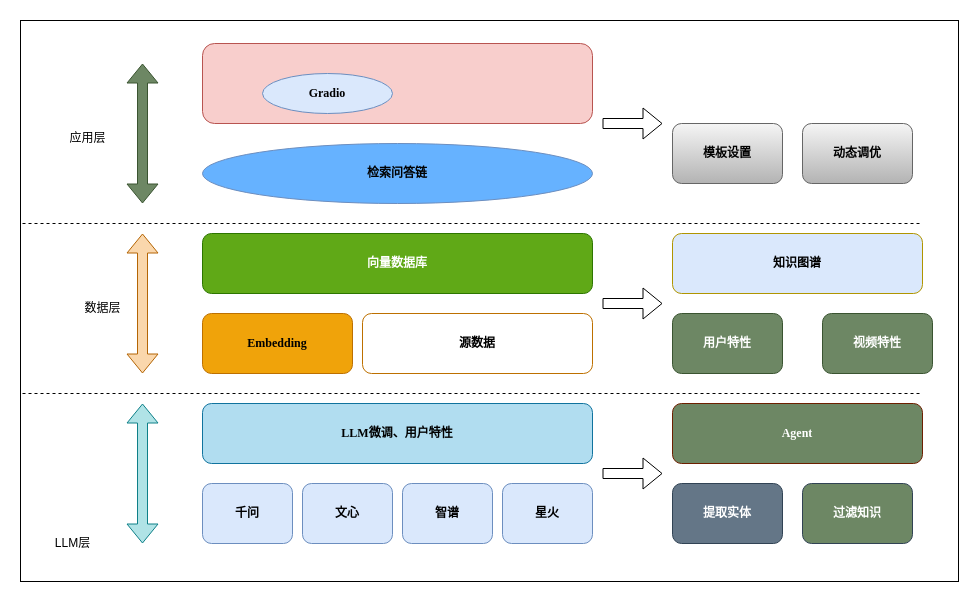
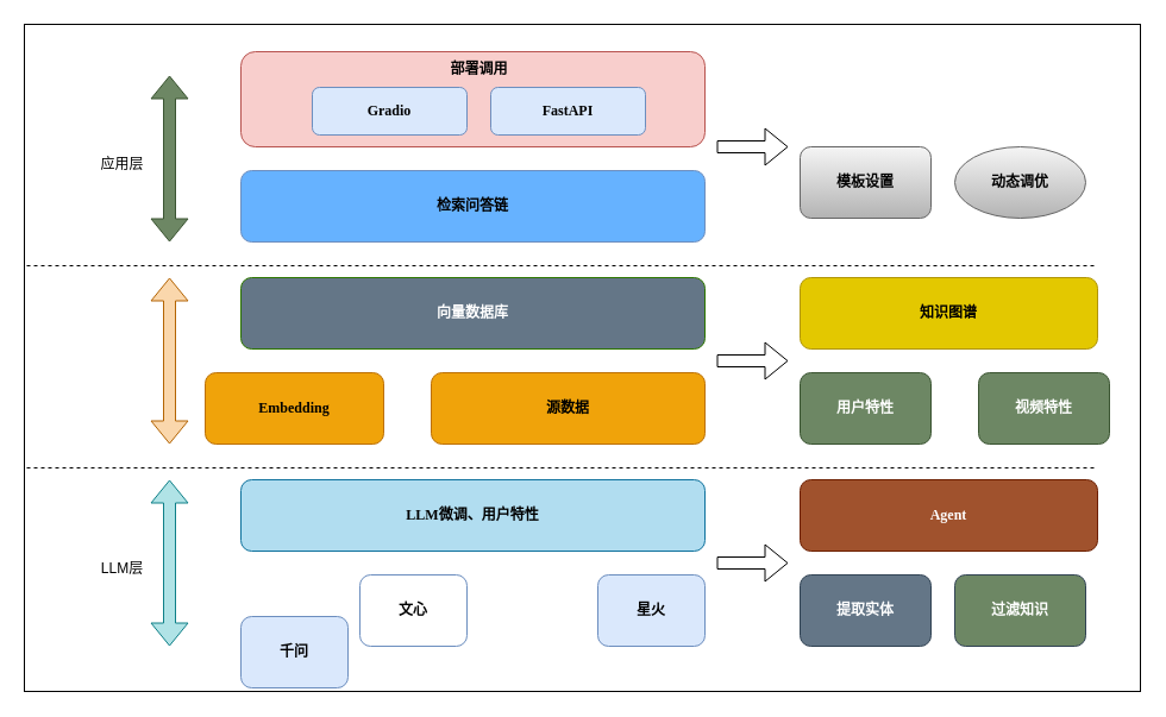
  <mxCell id="0" />
  <mxCell id="1" parent="0" />
  <mxCell id="2" value="" style="rounded=0;whiteSpace=wrap;html=1;" vertex="1" parent="1"><mxGeometry x="20" y="20" width="938" height="561" as="geometry" /></mxCell>
- <mxCell id="3" value="&lt;font face=&quot;Tahoma&quot;&gt;千问&lt;/font&gt;" style="rounded=1;whiteSpace=wrap;html=1;fillColor=#dae8fc;strokeColor=#6c8ebf;fontStyle=1" vertex="1" parent="1"><mxGeometry x="202" y="483" width="90" height="60" as="geometry" /></mxCell>
- <mxCell id="4" value="&lt;font face=&quot;Tahoma&quot;&gt;文心&lt;/font&gt;" style="rounded=1;whiteSpace=wrap;html=1;fillColor=#dae8fc;strokeColor=#6c8ebf;fontStyle=1" vertex="1" parent="1"><mxGeometry x="302" y="483" width="90" height="60" as="geometry" /></mxCell>
- <mxCell id="5" value="&lt;font face=&quot;Tahoma&quot;&gt;智谱&lt;/font&gt;" style="rounded=1;whiteSpace=wrap;html=1;fillColor=#dae8fc;strokeColor=#6c8ebf;fontStyle=1" vertex="1" parent="1"><mxGeometry x="402" y="483" width="90" height="60" as="geometry" /></mxCell>
+ <mxCell id="3" value="&lt;font face=&quot;Tahoma&quot;&gt;千问&lt;/font&gt;" style="rounded=1;whiteSpace=wrap;html=1;fillColor=#dae8fc;strokeColor=#6c8ebf;fontStyle=1" vertex="1" parent="1"><mxGeometry x="202" y="518" width="90" height="60" as="geometry" /></mxCell>
+ <mxCell id="4" value="&lt;font face=&quot;Tahoma&quot;&gt;文心&lt;/font&gt;" style="rounded=1;whiteSpace=wrap;html=1;fillColor=#ffffff;strokeColor=#6c8ebf;fontStyle=1;" vertex="1" parent="1"><mxGeometry x="302" y="483" width="90" height="60" as="geometry" /></mxCell>
  <mxCell id="6" value="&lt;font face=&quot;Tahoma&quot;&gt;星火&lt;/font&gt;" style="rounded=1;whiteSpace=wrap;html=1;fillColor=#dae8fc;strokeColor=#6c8ebf;fontStyle=1" vertex="1" parent="1"><mxGeometry x="502" y="483" width="90" height="60" as="geometry" /></mxCell>
  <mxCell id="7" value="&lt;font face=&quot;Tahoma&quot;&gt;LLM微调、用户特性&lt;/font&gt;" style="rounded=1;whiteSpace=wrap;html=1;fillColor=#b1ddf0;strokeColor=#10739e;fontStyle=1" vertex="1" parent="1"><mxGeometry x="202" y="403" width="390" height="60" as="geometry" /></mxCell>
- <mxCell id="8" value="&lt;font face=&quot;Tahoma&quot;&gt;Embedding&lt;/font&gt;" style="rounded=1;whiteSpace=wrap;html=1;fillColor=#f0a30a;strokeColor=#BD7000;fontStyle=1;fontColor=#000000;" vertex="1" parent="1"><mxGeometry x="202" y="313" width="150" height="60" as="geometry" /></mxCell>
- <mxCell id="9" value="&lt;font face=&quot;Tahoma&quot;&gt;源数据&lt;/font&gt;" style="rounded=1;whiteSpace=wrap;html=1;fillColor=#ffffff;strokeColor=#BD7000;fontStyle=1;fontColor=#000000;" vertex="1" parent="1"><mxGeometry x="362" y="313" width="230" height="60" as="geometry" /></mxCell>
- <mxCell id="10" value="&lt;font face=&quot;Tahoma&quot;&gt;向量数据库&lt;/font&gt;" style="rounded=1;whiteSpace=wrap;html=1;fillColor=#60a917;strokeColor=#2D7600;fontStyle=1;fontColor=#ffffff;" vertex="1" parent="1"><mxGeometry x="202" y="233" width="390" height="60" as="geometry" /></mxCell>
- <mxCell id="11" value="&lt;font face=&quot;Tahoma&quot;&gt;检索问答链&lt;/font&gt;" style="ellipse;whiteSpace=wrap;html=1;fillColor=#66B2FF;strokeColor=#6c8ebf;fontStyle=1;" vertex="1" parent="1"><mxGeometry x="202" y="143" width="390" height="60" as="geometry" /></mxCell>
+ <mxCell id="8" value="&lt;font face=&quot;Tahoma&quot;&gt;Embedding&lt;/font&gt;" style="rounded=1;whiteSpace=wrap;html=1;fillColor=#f0a30a;strokeColor=#BD7000;fontStyle=1;fontColor=#000000;" vertex="1" parent="1"><mxGeometry x="172" y="313" width="150" height="60" as="geometry" /></mxCell>
+ <mxCell id="9" value="&lt;font face=&quot;Tahoma&quot;&gt;源数据&lt;/font&gt;" style="rounded=1;whiteSpace=wrap;html=1;fillColor=#f0a30a;strokeColor=#BD7000;fontStyle=1;fontColor=#000000;" vertex="1" parent="1"><mxGeometry x="362" y="313" width="230" height="60" as="geometry" /></mxCell>
+ <mxCell id="10" value="&lt;font face=&quot;Tahoma&quot;&gt;向量数据库&lt;/font&gt;" style="rounded=1;whiteSpace=wrap;html=1;fillColor=#647687;strokeColor=#2D7600;fontStyle=1;fontColor=#ffffff;" vertex="1" parent="1"><mxGeometry x="202" y="233" width="390" height="60" as="geometry" /></mxCell>
+ <mxCell id="11" value="&lt;font face=&quot;Tahoma&quot;&gt;检索问答链&lt;/font&gt;" style="rounded=1;whiteSpace=wrap;html=1;fillColor=#66B2FF;strokeColor=#6c8ebf;fontStyle=1" vertex="1" parent="1"><mxGeometry x="202" y="143" width="390" height="60" as="geometry" /></mxCell>
  <mxCell id="12" value="" style="rounded=1;whiteSpace=wrap;html=1;fillColor=#f8cecc;strokeColor=#b85450;fontStyle=1" vertex="1" parent="1"><mxGeometry x="202" y="43" width="390" height="80" as="geometry" /></mxCell>
- <mxCell id="13" value="&lt;font face=&quot;Tahoma&quot;&gt;Gradio&lt;/font&gt;" style="ellipse;whiteSpace=wrap;html=1;fillColor=#dae8fc;strokeColor=#6c8ebf;fontStyle=1;" vertex="1" parent="1"><mxGeometry x="262" y="73" width="130" height="40" as="geometry" /></mxCell>
+ <mxCell id="13" value="&lt;font face=&quot;Tahoma&quot;&gt;Gradio&lt;/font&gt;" style="rounded=1;whiteSpace=wrap;html=1;fillColor=#dae8fc;strokeColor=#6c8ebf;fontStyle=1" vertex="1" parent="1"><mxGeometry x="262" y="73" width="130" height="40" as="geometry" /></mxCell>
+ <mxCell id="14" value="&lt;font face=&quot;Tahoma&quot;&gt;FastAPI&lt;/font&gt;" style="rounded=1;whiteSpace=wrap;html=1;fillColor=#dae8fc;strokeColor=#6c8ebf;fontStyle=1" vertex="1" parent="1"><mxGeometry x="412" y="73" width="130" height="40" as="geometry" /></mxCell>
+ <mxCell id="15" value="&lt;b&gt;部署调用&lt;/b&gt;" style="text;html=1;align=center;verticalAlign=middle;resizable=0;points=[];autosize=1;strokeColor=none;fillColor=none;" vertex="1" parent="1"><mxGeometry x="367" y="43" width="70" height="30" as="geometry" /></mxCell>
  <mxCell id="16" value="" style="endArrow=none;dashed=1;html=1;rounded=0;" edge="1" parent="1"><mxGeometry width="50" height="50" relative="1" as="geometry"><mxPoint x="22" y="223" as="sourcePoint" /><mxPoint x="922" y="223" as="targetPoint" /></mxGeometry></mxCell>
  <mxCell id="17" value="" style="endArrow=none;dashed=1;html=1;rounded=0;" edge="1" parent="1"><mxGeometry width="50" height="50" relative="1" as="geometry"><mxPoint x="22" y="393" as="sourcePoint" /><mxPoint x="922" y="393" as="targetPoint" /></mxGeometry></mxCell>
  <mxCell id="18" value="" style="shape=flexArrow;endArrow=classic;startArrow=classic;html=1;rounded=0;fillColor=#b0e3e6;strokeColor=#0e8088;" edge="1" parent="1"><mxGeometry width="100" height="100" relative="1" as="geometry"><mxPoint x="142" y="543" as="sourcePoint" /><mxPoint x="142" y="403" as="targetPoint" /></mxGeometry></mxCell>
  <mxCell id="19" value="" style="shape=flexArrow;endArrow=classic;startArrow=classic;html=1;rounded=0;fillColor=#fad7ac;strokeColor=#b46504;" edge="1" parent="1"><mxGeometry width="100" height="100" relative="1" as="geometry"><mxPoint x="142" y="373" as="sourcePoint" /><mxPoint x="142" y="233" as="targetPoint" /></mxGeometry></mxCell>
  <mxCell id="20" value="" style="shape=flexArrow;endArrow=classic;startArrow=classic;html=1;rounded=0;fillColor=#6d8764;strokeColor=#3A5431;" edge="1" parent="1"><mxGeometry width="100" height="100" relative="1" as="geometry"><mxPoint x="142" y="203" as="sourcePoint" /><mxPoint x="142" as="targetPoint" y="63" /></mxGeometry></mxCell>
- <mxCell id="21" value="LLM层" style="text;html=1;align=center;verticalAlign=middle;resizable=0;points=[];autosize=1;strokeColor=none;fillColor=none;" vertex="1" parent="1"><mxGeometry x="42" y="528" width="60" height="30" as="geometry" /></mxCell>
- <mxCell id="22" value="数据层" style="text;html=1;align=center;verticalAlign=middle;resizable=0;points=[];autosize=1;strokeColor=none;fillColor=none;" vertex="1" parent="1"><mxGeometry x="72" y="293" width="60" height="30" as="geometry" /></mxCell>
- <mxCell id="23" value="应用层" style="text;html=1;align=center;verticalAlign=middle;resizable=0;points=[];autosize=1;strokeColor=none;fillColor=none;" vertex="1" parent="1"><mxGeometry x="57" y="123" width="60" height="30" as="geometry" /></mxCell>
+ <mxCell id="21" value="LLM层" style="text;html=1;align=center;verticalAlign=middle;resizable=0;points=[];autosize=1;strokeColor=none;fillColor=none;" vertex="1" parent="1"><mxGeometry x="72" y="463" width="60" height="30" as="geometry" /></mxCell>
+ <mxCell id="23" value="应用层" style="text;html=1;align=center;verticalAlign=middle;resizable=0;points=[];autosize=1;strokeColor=none;fillColor=none;" vertex="1" parent="1"><mxGeometry x="72" y="123" width="60" height="30" as="geometry" /></mxCell>
  <mxCell id="24" value="&lt;font face=&quot;Tahoma&quot;&gt;用户特性&lt;/font&gt;" style="rounded=1;whiteSpace=wrap;html=1;fillColor=#6d8764;strokeColor=#3A5431;fontStyle=1;fontColor=#ffffff;" vertex="1" parent="1"><mxGeometry x="672" y="313" width="110" height="60" as="geometry" /></mxCell>
  <mxCell id="25" value="&lt;font face=&quot;Tahoma&quot;&gt;视频特性&lt;/font&gt;" style="rounded=1;whiteSpace=wrap;html=1;fillColor=#6d8764;strokeColor=#3A5431;fontStyle=1;fontColor=#ffffff;" vertex="1" parent="1"><mxGeometry x="822" y="313" width="110" height="60" as="geometry" /></mxCell>
- <mxCell id="26" value="&lt;font face=&quot;Tahoma&quot;&gt;知识图谱&lt;/font&gt;" style="rounded=1;whiteSpace=wrap;html=1;fillColor=#dae8fc;strokeColor=#B09500;fontStyle=1;fontColor=#000000;" vertex="1" parent="1"><mxGeometry x="672" y="233" width="250" height="60" as="geometry" /></mxCell>
+ <mxCell id="26" value="&lt;font face=&quot;Tahoma&quot;&gt;知识图谱&lt;/font&gt;" style="rounded=1;whiteSpace=wrap;html=1;fillColor=#e3c800;strokeColor=#B09500;fontStyle=1;fontColor=#000000;" vertex="1" parent="1"><mxGeometry x="672" y="233" width="250" height="60" as="geometry" /></mxCell>
  <mxCell id="27" value="&lt;font face=&quot;Tahoma&quot;&gt;模板设置&lt;/font&gt;" style="rounded=1;whiteSpace=wrap;html=1;fillColor=#f5f5f5;strokeColor=#666666;fontStyle=1;gradientColor=#b3b3b3;" vertex="1" parent="1"><mxGeometry x="672" y="123" width="110" height="60" as="geometry" /></mxCell>
- <mxCell id="28" value="&lt;font face=&quot;Tahoma&quot;&gt;动态调优&lt;/font&gt;" style="rounded=1;whiteSpace=wrap;html=1;fillColor=#f5f5f5;strokeColor=#666666;fontStyle=1;gradientColor=#b3b3b3;" vertex="1" parent="1"><mxGeometry x="802" y="123" width="110" height="60" as="geometry" /></mxCell>
+ <mxCell id="28" value="&lt;font face=&quot;Tahoma&quot;&gt;动态调优&lt;/font&gt;" style="ellipse;whiteSpace=wrap;html=1;fillColor=#f5f5f5;strokeColor=#666666;fontStyle=1;gradientColor=#b3b3b3;" vertex="1" parent="1"><mxGeometry x="802" y="123" width="110" height="60" as="geometry" /></mxCell>
  <mxCell id="29" value="&lt;font face=&quot;Tahoma&quot;&gt;提取实体&lt;/font&gt;" style="rounded=1;whiteSpace=wrap;html=1;fillColor=#647687;strokeColor=#314354;fontStyle=1;fontColor=#ffffff;" vertex="1" parent="1"><mxGeometry x="672" y="483" width="110" height="60" as="geometry" /></mxCell>
  <mxCell id="30" value="&lt;font face=&quot;Tahoma&quot;&gt;过滤知识&lt;/font&gt;" style="rounded=1;whiteSpace=wrap;html=1;fillColor=#6d8764;strokeColor=#314354;fontStyle=1;fontColor=#ffffff;" vertex="1" parent="1"><mxGeometry x="802" y="483" width="110" height="60" as="geometry" /></mxCell>
- <mxCell id="31" value="&lt;font face=&quot;Tahoma&quot;&gt;Agent&lt;/font&gt;" style="rounded=1;whiteSpace=wrap;html=1;fillColor=#6d8764;strokeColor=#6D1F00;fontStyle=1;fontColor=#ffffff;" vertex="1" parent="1"><mxGeometry x="672" y="403" width="250" height="60" as="geometry" /></mxCell>
+ <mxCell id="31" value="&lt;font face=&quot;Tahoma&quot;&gt;Agent&lt;/font&gt;" style="rounded=1;whiteSpace=wrap;html=1;fillColor=#a0522d;strokeColor=#6D1F00;fontStyle=1;fontColor=#ffffff;" vertex="1" parent="1"><mxGeometry x="672" y="403" width="250" height="60" as="geometry" /></mxCell>
  <mxCell id="32" value="" style="shape=flexArrow;endArrow=classic;html=1;rounded=0;" edge="1" parent="1"><mxGeometry width="50" height="50" relative="1" as="geometry"><mxPoint x="602" y="473" as="sourcePoint" /><mxPoint x="662" y="473" as="targetPoint" /></mxGeometry></mxCell>
  <mxCell id="33" value="" style="shape=flexArrow;endArrow=classic;html=1;rounded=0;" edge="1" parent="1"><mxGeometry width="50" height="50" relative="1" as="geometry"><mxPoint x="602" y="303" as="sourcePoint" /><mxPoint x="662" y="303" as="targetPoint" /></mxGeometry></mxCell>
  <mxCell id="34" value="" style="shape=flexArrow;endArrow=classic;html=1;rounded=0;" edge="1" parent="1"><mxGeometry width="50" height="50" relative="1" as="geometry"><mxPoint x="602" y="123" as="sourcePoint" /><mxPoint x="662" y="123" as="targetPoint" /></mxGeometry></mxCell>
